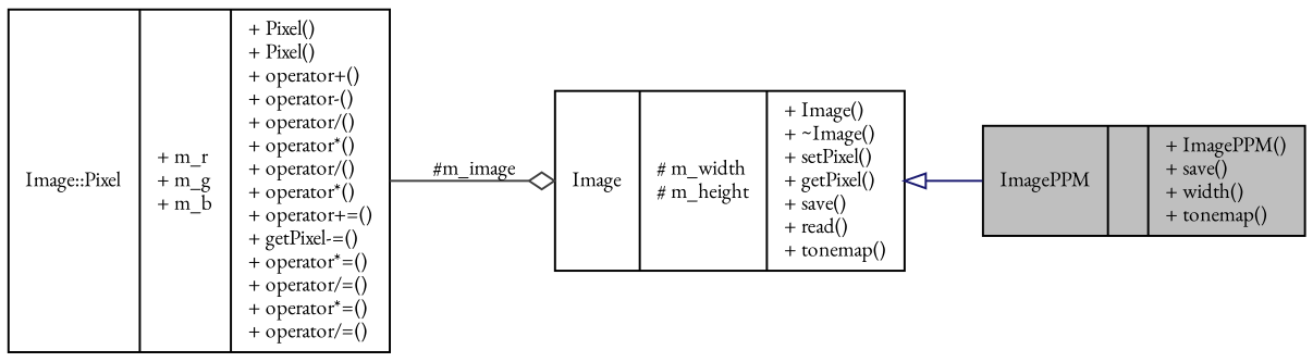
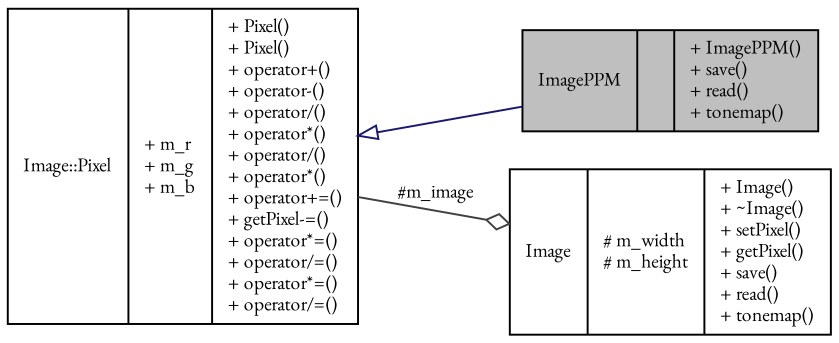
  digraph {
    fontname="EB Garamond"
    rankdir=LR
    node [color=black fillcolor=white fontname="EB Garamond" fontsize=10 shape=record style=filled]
    edge [fontname="EB Garamond" fontsize=10 labelfontname=FreeSans labelfontsize=10 style=solid]
-   n1 [fillcolor=grey75 fontcolor=black height=0.2 label="{ImagePPM\n||+ ImagePPM()\l+ save()\l+ width()\l+ tonemap()\l}" width=0.4]
+   n1 [fillcolor=grey75 fontcolor=black height=0.2 label="{ImagePPM\n||+ ImagePPM()\l+ save()\l+ read()\l+ tonemap()\l}" width=0.4]
    n2 [height=0.2 label="{Image\n|# m_width\l# m_height\l|+ Image()\l+ ~Image()\l+ setPixel()\l+ getPixel()\l+ save()\l+ read()\l+ tonemap()\l}" width=0.4]
    n3 [height=0.2 label="{Image::Pixel\n|+ m_r\l+ m_g\l+ m_b\l|+ Pixel()\l+ Pixel()\l+ operator+()\l+ operator-()\l+ operator/()\l+ operator*()\l+ operator/()\l+ operator*()\l+ operator+=()\l+ getPixel-=()\l+ operator*=()\l+ operator/=()\l+ operator*=()\l+ operator/=()\l}" width=0.4]
-   n2 -> n1 [arrowtail=onormal color=midnightblue dir=back]
+   n3 -> n1 [arrowtail=onormal color=midnightblue dir=back]
    n3 -> n2 [arrowhead=odiamond color=grey25 label=" #m_image"]
  }
